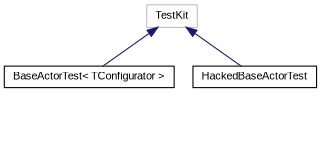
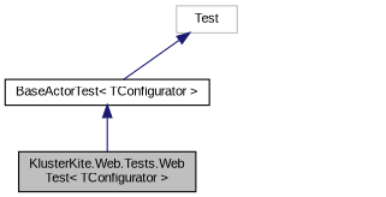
  digraph {
    fontname="Liberation Sans"
    node [color=black fillcolor=white fontname="Liberation Sans" fontsize=10 shape=record style=filled]
    edge [color=midnightblue dir=back fontname="Liberation Sans" fontsize=10 labelfontname=Helvetica labelfontsize=10 style=solid]
+   n1 [fillcolor=grey75 fontcolor=black height=0.2 label="KlusterKite.Web.Tests.Web\lTest\< TConfigurator \>" width=0.4]
    n2 [height=0.2 label="BaseActorTest\< TConfigurator \>" width=0.4]
-   n3 [height=0.2 label=HackedBaseActorTest width=0.4]
-   n4 [color=grey75 height=0.2 label=TestKit width=0.4]
+   n4 [color=grey75 height=0.2 label=Test width=0.4]
+   n2 -> n1
    n4 -> n2
-   n4 -> n3
  }
